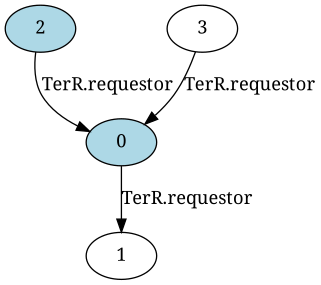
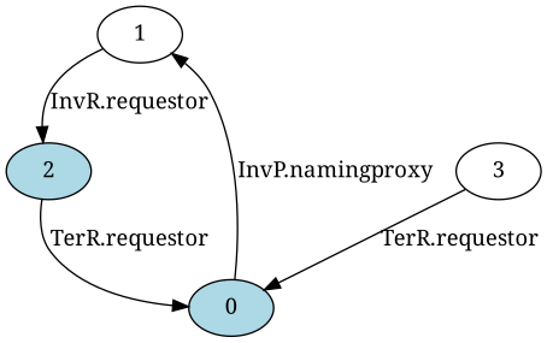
  digraph {
    fontname="Noto Serif"
    node [fillcolor=white fontname="Noto Serif" style=filled]
    edge [fontname="Noto Serif"]
    1
    0 [fillcolor=lightblue]
    2 [fillcolor=lightblue]
    3
-   0 -> 1 [label="TerR.requestor"]
+   1 -> 2 [label="InvR.requestor"]
+   0 -> 1 [label="InvP.namingproxy"]
    2 -> 0 [label="TerR.requestor"]
    3 -> 0 [label="TerR.requestor"]
  }
